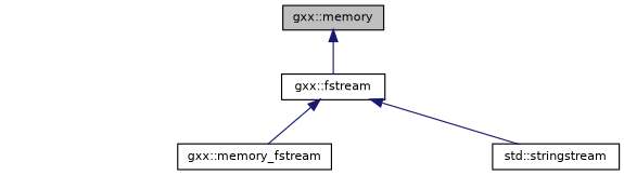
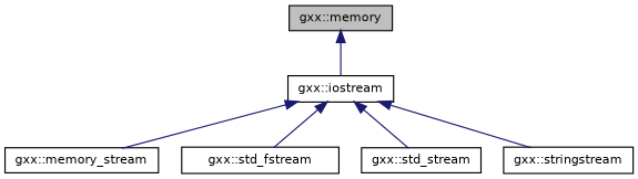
  digraph {
    node [color=black fillcolor=white fontname=Helvetica fontsize=10 shape=record style=filled]
    edge [color=midnightblue dir=back fontname=Helvetica fontsize=10 labelfontname=Helvetica labelfontsize=10 style=solid]
    n1 [fillcolor=grey75 fontcolor=black height=0.2 label="gxx::memory" width=0.4]
-   n2 [height=0.2 label="gxx::fstream" width=0.4]
-   n4 [height=0.2 label="gxx::memory_fstream" width=0.4]
-   n6 [height=0.2 label="std::stringstream" width=0.4]
+   n2 [height=0.2 label="gxx::iostream" width=0.4]
+   n3 [height=0.2 label="gxx::memory_stream" width=0.4]
+   n4 [height=0.2 label="gxx::std_fstream" width=0.4]
+   n5 [height=0.2 label="gxx::std_stream" width=0.4]
+   n6 [height=0.2 label="gxx::stringstream" width=0.4]
    n1 -> n2
+   n2 -> n3
    n2 -> n4
+   n2 -> n5
    n2 -> n6
  }
